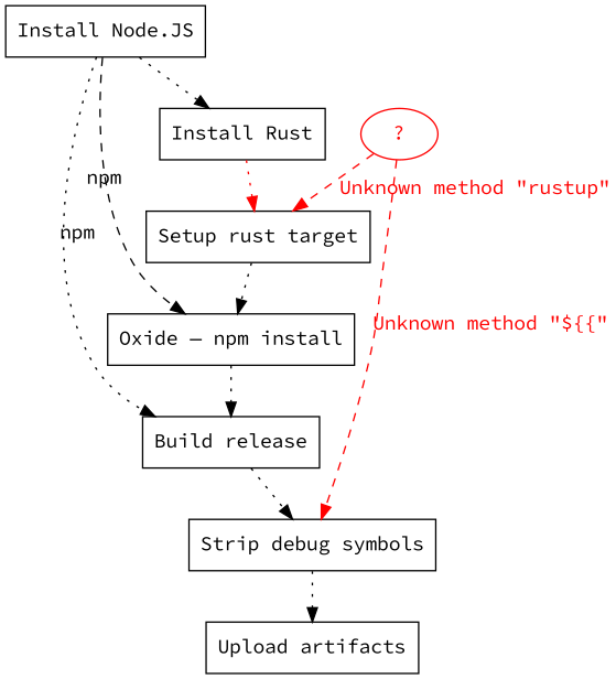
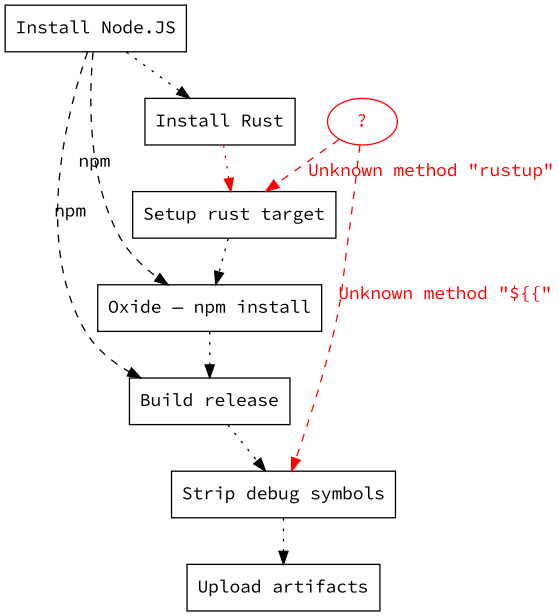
  digraph {
    fontname="Source Code Pro"
    node [fontname="Source Code Pro" shape=rect]
    edge [fontname="Source Code Pro" style=dotted]
    "Install Node.JS"
    "Oxide — npm install"
    "Build release"
    "Install Rust"
    "Strip debug symbols"
    "Setup rust target"
    "Upload artifacts"
    "?" [color=red fontcolor=red shape=ellipse]
    "Install Node.JS" -> "Oxide — npm install" [style=dashed xlabel=npm]
-   "Install Node.JS" -> "Build release" [xlabel=npm]
+   "Install Node.JS" -> "Build release" [style=dashed xlabel=npm]
    "Install Node.JS" -> "Install Rust"
    "Oxide — npm install" -> "Build release"
    "Build release" -> "Strip debug symbols"
    "Install Rust" -> "Setup rust target" [color=red]
    "Strip debug symbols" -> "Upload artifacts"
    "Setup rust target" -> "Oxide — npm install"
    "?" -> "Strip debug symbols" [color=red fontcolor=red style=dashed xlabel="Unknown method \"${{\""]
    "?" -> "Setup rust target" [color=red fontcolor=red style=dashed xlabel="Unknown method \"rustup\""]
  }
